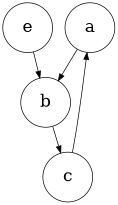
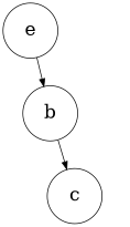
  digraph {
    node [fixedsize=true fontsize=24 shape=circle]
-   a [height=1.0 width=1.0]
    b [height=1.0 width=1.0]
    c [height=1.0 width=1.0]
    e [height=1.0 width=1.0]
-   a -> b
    b -> c
-   c -> a
    e -> b
  }
